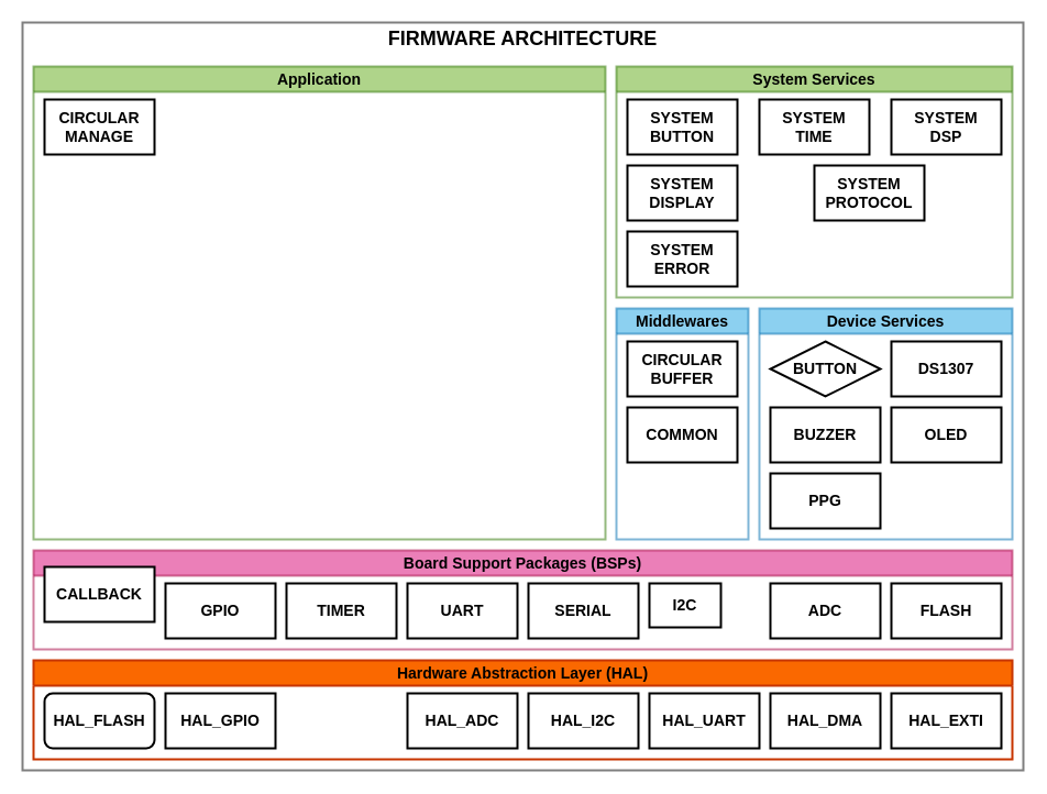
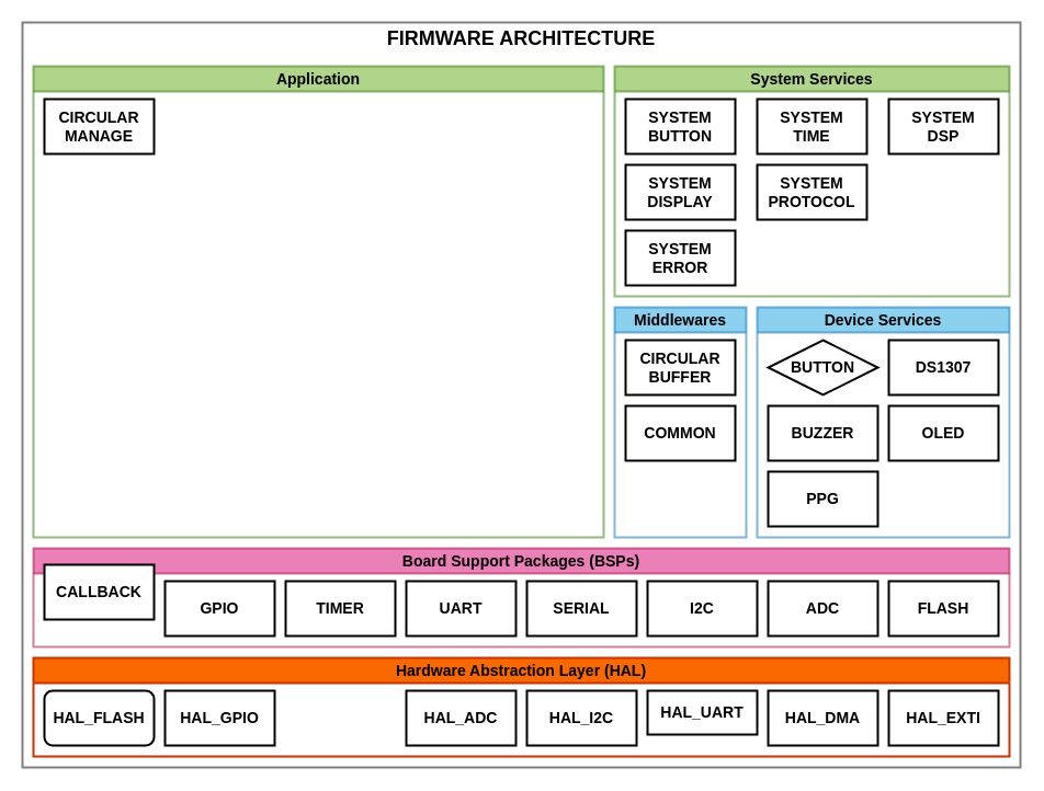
  <mxCell id="0" />
  <mxCell id="1" parent="0" />
  <mxCell id="2" value="" style="rounded=0;whiteSpace=wrap;html=1;fillColor=#FFFFFF;strokeColor=#000000;strokeWidth=2;opacity=50;" vertex="1" parent="1"><mxGeometry x="20" y="20" width="910" height="680" as="geometry" /></mxCell>
  <mxCell id="3" value="Hardware Abstraction Layer (HAL)" style="swimlane;whiteSpace=wrap;html=1;fillColor=#fa6800;fontColor=#000000;strokeColor=#C73500;strokeWidth=2;fontSize=14;" vertex="1" parent="1"><mxGeometry x="30" y="600" width="890" height="90" as="geometry" /></mxCell>
  <mxCell id="4" value="HAL_GPIO" style="rounded=0;whiteSpace=wrap;html=1;fillColor=#FFFFFF;fontColor=#000000;fontStyle=1;fontSize=14;labelBorderColor=none;strokeColor=#000000;strokeWidth=2;" vertex="1" parent="3"><mxGeometry x="120" y="30" width="100" height="50" as="geometry" /></mxCell>
  <mxCell id="5" value="HAL_I2C" style="rounded=0;whiteSpace=wrap;html=1;fillColor=#FFFFFF;fontColor=#000000;fontStyle=1;fontSize=14;labelBorderColor=none;strokeColor=#000000;strokeWidth=2;" vertex="1" parent="3"><mxGeometry x="450" y="30" width="100" height="50" as="geometry" /></mxCell>
  <mxCell id="6" value="HAL_FLASH" style="whiteSpace=wrap;html=1;fillColor=#FFFFFF;fontColor=#000000;fontStyle=1;fontSize=14;labelBorderColor=none;strokeColor=#000000;strokeWidth=2;rounded=1;" vertex="1" parent="3"><mxGeometry x="10" y="30" width="100" height="50" as="geometry" /></mxCell>
- <mxCell id="7" value="HAL_UART" style="rounded=0;whiteSpace=wrap;html=1;fillColor=#FFFFFF;fontColor=#000000;fontStyle=1;fontSize=14;labelBorderColor=none;strokeColor=#000000;strokeWidth=2;" vertex="1" parent="3"><mxGeometry x="560" y="30" width="100" height="50" as="geometry" /></mxCell>
+ <mxCell id="7" value="HAL_UART" style="rounded=0;whiteSpace=wrap;html=1;fillColor=#FFFFFF;fontColor=#000000;fontStyle=1;fontSize=14;labelBorderColor=none;strokeColor=#000000;strokeWidth=2;" vertex="1" parent="3"><mxGeometry x="560" y="30" width="100" height="40" as="geometry" /></mxCell>
  <mxCell id="8" value="HAL_DMA" style="rounded=0;whiteSpace=wrap;html=1;fillColor=#FFFFFF;fontColor=#000000;fontStyle=1;fontSize=14;labelBorderColor=none;strokeColor=#000000;strokeWidth=2;" vertex="1" parent="1"><mxGeometry x="700" y="630" width="100" height="50" as="geometry" /></mxCell>
  <mxCell id="9" value="HAL_EXTI" style="rounded=0;whiteSpace=wrap;html=1;fillColor=#FFFFFF;fontColor=#000000;fontStyle=1;fontSize=14;labelBorderColor=none;strokeColor=#000000;strokeWidth=2;" vertex="1" parent="1"><mxGeometry x="810" y="630" width="100" height="50" as="geometry" /></mxCell>
  <mxCell id="10" value="HAL_ADC" style="rounded=0;whiteSpace=wrap;html=1;fillColor=#FFFFFF;fontColor=#000000;fontStyle=1;fontSize=14;labelBorderColor=none;strokeColor=#000000;strokeWidth=2;" vertex="1" parent="1"><mxGeometry x="370" y="630" width="100" height="50" as="geometry" /></mxCell>
  <mxCell id="11" value="&lt;font color=&quot;#000000&quot;&gt;Board Support Packages (BSPs)&lt;/font&gt;" style="swimlane;whiteSpace=wrap;html=1;fillColor=#d80073;fontColor=#ffffff;strokeColor=#A50040;strokeWidth=2;fontSize=14;opacity=50;" vertex="1" parent="1"><mxGeometry x="30" y="500" width="890" height="90" as="geometry" /></mxCell>
  <mxCell id="12" value="CALLBACK" style="rounded=0;whiteSpace=wrap;html=1;fillColor=#FFFFFF;fontColor=#000000;fontStyle=1;fontSize=14;labelBorderColor=none;strokeColor=#000000;strokeWidth=2;" vertex="1" parent="11"><mxGeometry x="10" y="15" width="100" height="50" as="geometry" /></mxCell>
  <mxCell id="13" value="TIMER" style="rounded=0;whiteSpace=wrap;html=1;fillColor=#FFFFFF;fontColor=#000000;fontStyle=1;fontSize=14;labelBorderColor=none;strokeColor=#000000;strokeWidth=2;" vertex="1" parent="11"><mxGeometry x="230" y="30" width="100" height="50" as="geometry" /></mxCell>
  <mxCell id="14" value="FLASH" style="rounded=0;whiteSpace=wrap;html=1;fillColor=#FFFFFF;fontColor=#000000;fontStyle=1;fontSize=14;labelBorderColor=none;strokeColor=#000000;strokeWidth=2;" vertex="1" parent="11"><mxGeometry x="780" y="30" width="100" height="50" as="geometry" /></mxCell>
  <mxCell id="15" value="ADC" style="rounded=0;whiteSpace=wrap;html=1;fillColor=#FFFFFF;fontColor=#000000;fontStyle=1;fontSize=14;labelBorderColor=none;strokeColor=#000000;strokeWidth=2;" vertex="1" parent="11"><mxGeometry x="670" y="30" width="100" height="50" as="geometry" /></mxCell>
  <mxCell id="16" value="GPIO" style="rounded=0;whiteSpace=wrap;html=1;fillColor=#FFFFFF;fontColor=#000000;fontStyle=1;fontSize=14;labelBorderColor=none;strokeColor=#000000;strokeWidth=2;" vertex="1" parent="11"><mxGeometry x="120" y="30" width="100" height="50" as="geometry" /></mxCell>
  <mxCell id="17" value="UART" style="rounded=0;whiteSpace=wrap;html=1;fillColor=#FFFFFF;fontColor=#000000;fontStyle=1;fontSize=14;labelBorderColor=none;strokeColor=#000000;strokeWidth=2;" vertex="1" parent="11"><mxGeometry x="340" y="30" width="100" height="50" as="geometry" /></mxCell>
- <mxCell id="18" value="I2C" style="rounded=0;whiteSpace=wrap;html=1;fillColor=#FFFFFF;fontColor=#000000;fontStyle=1;fontSize=14;labelBorderColor=none;strokeColor=#000000;strokeWidth=2;" vertex="1" parent="11"><mxGeometry x="560" y="30" width="65" height="40" as="geometry" /></mxCell>
+ <mxCell id="18" value="I2C" style="rounded=0;whiteSpace=wrap;html=1;fillColor=#FFFFFF;fontColor=#000000;fontStyle=1;fontSize=14;labelBorderColor=none;strokeColor=#000000;strokeWidth=2;" vertex="1" parent="11"><mxGeometry x="560" y="30" width="100" height="50" as="geometry" /></mxCell>
  <mxCell id="19" value="SERIAL" style="rounded=0;whiteSpace=wrap;html=1;fillColor=#FFFFFF;fontColor=#000000;fontStyle=1;fontSize=14;labelBorderColor=none;strokeColor=#000000;strokeWidth=2;" vertex="1" parent="1"><mxGeometry x="480" y="530" width="100" height="50" as="geometry" /></mxCell>
  <mxCell id="20" value="&lt;font color=&quot;#000000&quot;&gt;Device Services&lt;/font&gt;" style="swimlane;whiteSpace=wrap;html=1;fillColor=#1ba1e2;fontColor=#ffffff;strokeColor=#006EAF;strokeWidth=2;fontSize=14;opacity=50;" vertex="1" parent="1"><mxGeometry x="690" y="280" width="230" height="210" as="geometry" /></mxCell>
  <mxCell id="21" value="BUTTON" style="rhombus;whiteSpace=wrap;html=1;fillColor=#FFFFFF;fontColor=#000000;fontStyle=1;fontSize=14;labelBorderColor=none;strokeColor=#000000;strokeWidth=2;" vertex="1" parent="20"><mxGeometry x="10" y="30" width="100" height="50" as="geometry" /></mxCell>
  <mxCell id="22" value="DS1307" style="rounded=0;whiteSpace=wrap;html=1;fillColor=#FFFFFF;fontColor=#000000;fontStyle=1;fontSize=14;labelBorderColor=none;strokeColor=#000000;strokeWidth=2;" vertex="1" parent="20"><mxGeometry x="120" y="30" width="100" height="50" as="geometry" /></mxCell>
  <mxCell id="23" value="OLED" style="rounded=0;whiteSpace=wrap;html=1;fillColor=#FFFFFF;fontColor=#000000;fontStyle=1;fontSize=14;labelBorderColor=none;strokeColor=#000000;strokeWidth=2;" vertex="1" parent="20"><mxGeometry x="120" y="90" width="100" height="50" as="geometry" /></mxCell>
  <mxCell id="24" value="BUZZER" style="rounded=0;whiteSpace=wrap;html=1;fillColor=#FFFFFF;fontColor=#000000;fontStyle=1;fontSize=14;labelBorderColor=none;strokeColor=#000000;strokeWidth=2;" vertex="1" parent="20"><mxGeometry x="10" y="90" width="100" height="50" as="geometry" /></mxCell>
  <mxCell id="25" value="PPG" style="rounded=0;whiteSpace=wrap;html=1;fillColor=#FFFFFF;fontColor=#000000;fontStyle=1;fontSize=14;labelBorderColor=none;strokeColor=#000000;strokeWidth=2;" vertex="1" parent="1"><mxGeometry x="700" y="430" width="100" height="50" as="geometry" /></mxCell>
  <mxCell id="26" value="&lt;font color=&quot;#000000&quot;&gt;Middlewares&lt;/font&gt;" style="swimlane;whiteSpace=wrap;html=1;fillColor=#1ba1e2;fontColor=#ffffff;strokeColor=#006EAF;strokeWidth=2;fontSize=14;opacity=50;" vertex="1" parent="1"><mxGeometry x="560" y="280" width="120" height="210" as="geometry" /></mxCell>
  <mxCell id="27" value="CIRCULAR&lt;br&gt;BUFFER" style="rounded=0;whiteSpace=wrap;html=1;fillColor=#FFFFFF;fontColor=#000000;fontStyle=1;fontSize=14;labelBorderColor=none;strokeColor=#000000;strokeWidth=2;" vertex="1" parent="26"><mxGeometry x="10" y="30" width="100" height="50" as="geometry" /></mxCell>
  <mxCell id="28" value="COMMON" style="rounded=0;whiteSpace=wrap;html=1;fillColor=#FFFFFF;fontColor=#000000;fontStyle=1;fontSize=14;labelBorderColor=none;strokeColor=#000000;strokeWidth=2;" vertex="1" parent="26"><mxGeometry x="10" y="90" width="100" height="50" as="geometry" /></mxCell>
  <mxCell id="29" value="&lt;font color=&quot;#000000&quot;&gt;System Services&lt;/font&gt;" style="swimlane;whiteSpace=wrap;html=1;fillColor=#60a917;fontColor=#ffffff;strokeColor=#2D7600;strokeWidth=2;fontSize=14;opacity=50;" vertex="1" parent="1"><mxGeometry x="560" width="360" height="210" as="geometry" y="60" /></mxCell>
  <mxCell id="30" value="SYSTEM BUTTON" style="rounded=0;whiteSpace=wrap;html=1;fillColor=#FFFFFF;fontColor=#000000;fontStyle=1;fontSize=14;labelBorderColor=none;strokeColor=#000000;strokeWidth=2;" vertex="1" parent="29"><mxGeometry x="10" y="30" width="100" height="50" as="geometry" /></mxCell>
  <mxCell id="31" value="SYSTEM &lt;br&gt;DSP" style="rounded=0;whiteSpace=wrap;html=1;fillColor=#FFFFFF;fontColor=#000000;fontStyle=1;fontSize=14;labelBorderColor=none;strokeColor=#000000;strokeWidth=2;" vertex="1" parent="29"><mxGeometry x="250" y="30" width="100" height="50" as="geometry" /></mxCell>
- <mxCell id="32" value="SYSTEM &lt;br&gt;PROTOCOL" style="rounded=0;whiteSpace=wrap;html=1;fillColor=#FFFFFF;fontColor=#000000;fontStyle=1;fontSize=14;labelBorderColor=none;strokeColor=#000000;strokeWidth=2;" vertex="1" parent="29"><mxGeometry x="180" y="90" width="100" height="50" as="geometry" /></mxCell>
+ <mxCell id="32" value="SYSTEM &lt;br&gt;PROTOCOL" style="rounded=0;whiteSpace=wrap;html=1;fillColor=#FFFFFF;fontColor=#000000;fontStyle=1;fontSize=14;labelBorderColor=none;strokeColor=#000000;strokeWidth=2;" vertex="1" parent="29"><mxGeometry x="130" y="90" width="100" height="50" as="geometry" /></mxCell>
  <mxCell id="33" value="SYSTEM &lt;br&gt;TIME" style="rounded=0;whiteSpace=wrap;html=1;fillColor=#FFFFFF;fontColor=#000000;fontStyle=1;fontSize=14;labelBorderColor=none;strokeColor=#000000;strokeWidth=2;" vertex="1" parent="1"><mxGeometry x="690" y="90" width="100" height="50" as="geometry" /></mxCell>
  <mxCell id="34" value="SYSTEM &lt;br&gt;DISPLAY" style="rounded=0;whiteSpace=wrap;html=1;fillColor=#FFFFFF;fontColor=#000000;fontStyle=1;fontSize=14;labelBorderColor=none;strokeColor=#000000;strokeWidth=2;" vertex="1" parent="1"><mxGeometry x="570" y="150" width="100" height="50" as="geometry" /></mxCell>
  <mxCell id="35" value="SYSTEM &lt;br&gt;ERROR" style="rounded=0;whiteSpace=wrap;html=1;fillColor=#FFFFFF;fontColor=#000000;fontStyle=1;fontSize=14;labelBorderColor=none;strokeColor=#000000;strokeWidth=2;" vertex="1" parent="1"><mxGeometry x="570" y="210" width="100" height="50" as="geometry" /></mxCell>
  <mxCell id="36" value="&lt;font color=&quot;#000000&quot;&gt;Application&lt;/font&gt;" style="swimlane;whiteSpace=wrap;html=1;fillColor=#60a917;fontColor=#ffffff;strokeColor=#2D7600;strokeWidth=2;fontSize=14;opacity=50;startSize=23;" vertex="1" parent="1"><mxGeometry x="30" width="520" height="430" as="geometry" y="60" /></mxCell>
  <mxCell id="37" value="CIRCULAR MANAGE" style="rounded=0;whiteSpace=wrap;html=1;fillColor=#FFFFFF;fontColor=#000000;fontStyle=1;fontSize=14;labelBorderColor=none;strokeColor=#000000;strokeWidth=2;" vertex="1" parent="36"><mxGeometry x="10" y="30" width="100" height="50" as="geometry" /></mxCell>
  <mxCell id="38" value="FIRMWARE ARCHITECTURE" style="text;html=1;strokeColor=none;fillColor=none;align=center;verticalAlign=middle;whiteSpace=wrap;rounded=0;labelBorderColor=none;strokeWidth=2;fontSize=18;fontColor=#000000;opacity=50;fontStyle=1" vertex="1" parent="1"><mxGeometry x="20" y="20" width="910" height="30" as="geometry" /></mxCell>
